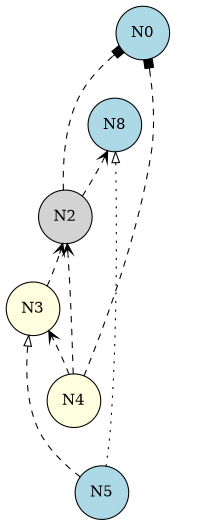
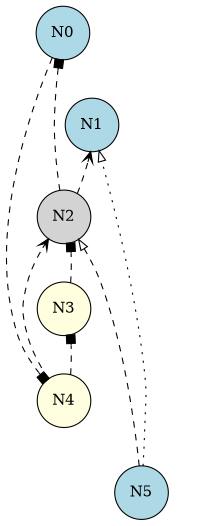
  digraph {
    node [fillcolor=lightblue shape=circle style=filled]
    edge [arrowhead=none style=dashed]
    N0
-   N1 [label=N8]
+   N1
    N2 [fillcolor=lightgrey]
    N3 [fillcolor=lightyellow]
    N4 [fillcolor=lightyellow]
    N5
    N0 -> N1 [style=invis]
    N1 -> N2 [style=invis]
    N2 -> N0 [arrowhead=box]
    N2 -> N1 [arrowhead=vee]
    N2 -> N3 [style=invis]
-   N3 -> N2 [arrowhead=vee]
+   N3 -> N2 [arrowhead=box]
    N3 -> N4 [style=invis]
-   N4 -> N0 [arrowhead=box]
+   N0 -> N4 [arrowhead=box]
    N4 -> N2 [arrowhead=vee]
-   N4 -> N3 [arrowhead=vee]
+   N4 -> N3 [arrowhead=box]
    N4 -> N5 [style=invis]
    N5 -> N0 [style=invis]
    N5 -> N1 [arrowhead=onormal style=dotted]
-   N5 -> N3 [arrowhead=onormal]
+   N5 -> N2 [arrowhead=onormal]
  }
